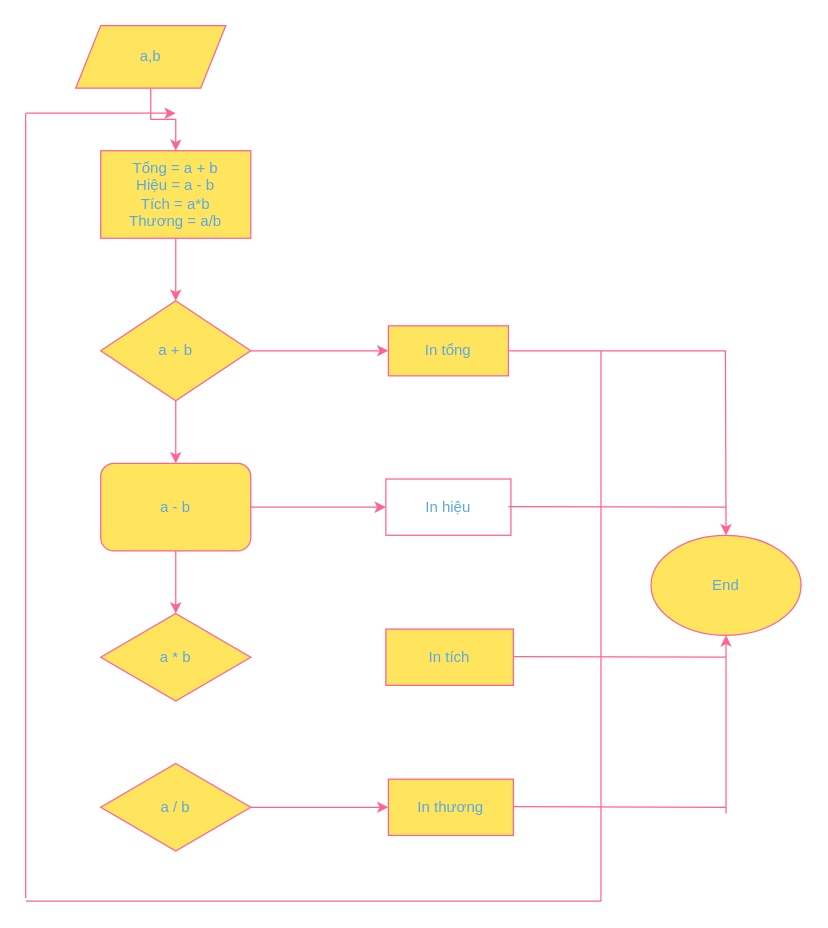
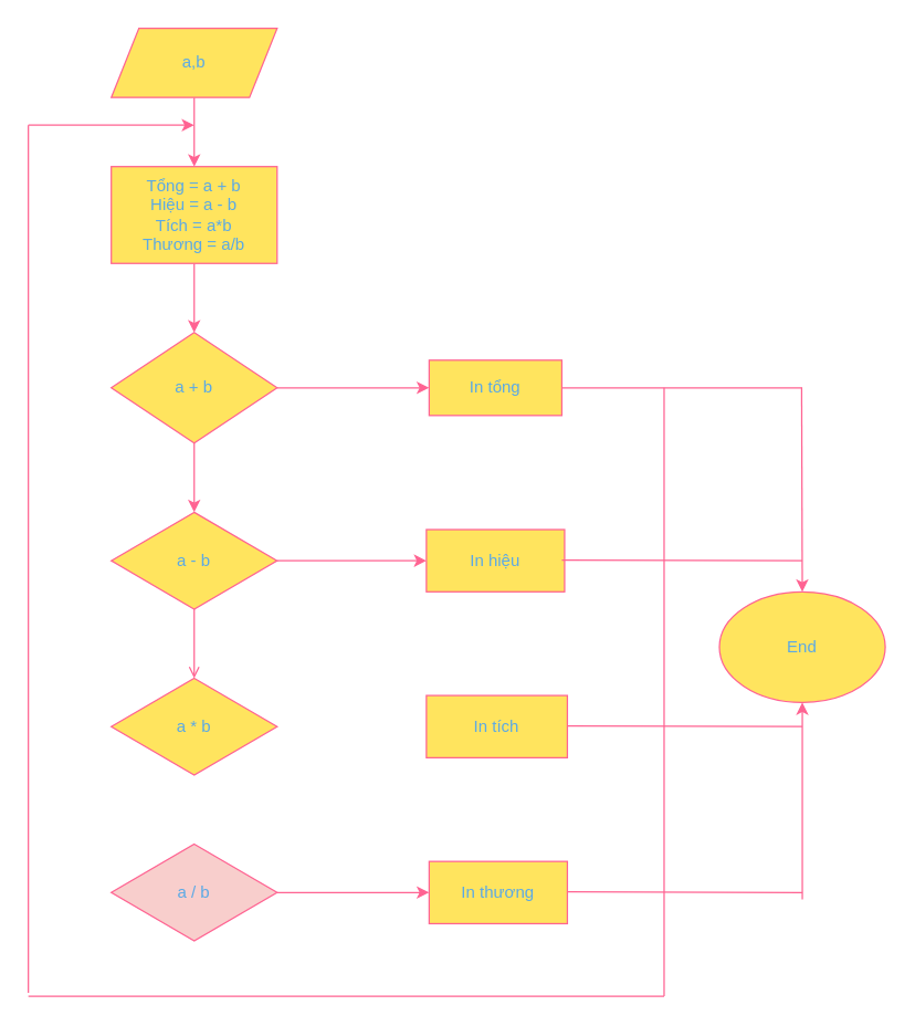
  <mxCell id="0" />
  <mxCell id="1" parent="0" />
  <mxCell id="2" value="" style="edgeStyle=orthogonalEdgeStyle;rounded=0;orthogonalLoop=1;jettySize=auto;html=1;labelBackgroundColor=none;strokeColor=#FF6392;fontColor=default;" parent="1" source="3" target="5" edge="1"><mxGeometry relative="1" as="geometry" /></mxCell>
- <mxCell id="3" value="a,b" style="shape=parallelogram;perimeter=parallelogramPerimeter;whiteSpace=wrap;html=1;fixedSize=1;labelBackgroundColor=none;fillColor=#FFE45E;strokeColor=#FF6392;fontColor=#5AA9E6;" parent="1" vertex="1"><mxGeometry x="60" y="20" width="120" height="50" as="geometry" /></mxCell>
+ <mxCell id="3" value="a,b" style="shape=parallelogram;perimeter=parallelogramPerimeter;whiteSpace=wrap;html=1;fixedSize=1;labelBackgroundColor=none;fillColor=#FFE45E;strokeColor=#FF6392;fontColor=#5AA9E6;" parent="1" vertex="1"><mxGeometry x="80" y="20" width="120" height="50" as="geometry" /></mxCell>
  <mxCell id="4" value="" style="edgeStyle=orthogonalEdgeStyle;rounded=0;orthogonalLoop=1;jettySize=auto;html=1;labelBackgroundColor=none;strokeColor=#FF6392;fontColor=default;" parent="1" source="5" target="8" edge="1"><mxGeometry relative="1" as="geometry" /></mxCell>
  <mxCell id="5" value="Tổng = a + b&lt;br&gt;Hiệu = a - b&lt;br&gt;Tích = a*b&lt;br&gt;Thương = a/b" style="rounded=0;whiteSpace=wrap;html=1;labelBackgroundColor=none;fillColor=#FFE45E;strokeColor=#FF6392;fontColor=#5AA9E6;" parent="1" vertex="1"><mxGeometry x="80" y="120" width="120" height="70" as="geometry" /></mxCell>
  <mxCell id="6" value="" style="edgeStyle=orthogonalEdgeStyle;rounded=0;orthogonalLoop=1;jettySize=auto;html=1;labelBackgroundColor=none;strokeColor=#FF6392;fontColor=default;" parent="1" source="8" target="9" edge="1"><mxGeometry relative="1" as="geometry" /></mxCell>
  <mxCell id="7" value="" style="edgeStyle=orthogonalEdgeStyle;rounded=0;orthogonalLoop=1;jettySize=auto;html=1;labelBackgroundColor=none;strokeColor=#FF6392;fontColor=default;" parent="1" source="8" target="12" edge="1"><mxGeometry relative="1" as="geometry" /></mxCell>
  <mxCell id="8" value="a + b" style="rhombus;whiteSpace=wrap;html=1;labelBackgroundColor=none;fillColor=#FFE45E;strokeColor=#FF6392;fontColor=#5AA9E6;" parent="1" vertex="1"><mxGeometry x="80" y="240" width="120" height="80" as="geometry" /></mxCell>
  <mxCell id="9" value="In tổng" style="rounded=0;whiteSpace=wrap;html=1;labelBackgroundColor=none;fillColor=#FFE45E;strokeColor=#FF6392;fontColor=#5AA9E6;" parent="1" vertex="1"><mxGeometry x="310" y="260" width="96" height="40" as="geometry" /></mxCell>
  <mxCell id="10" value="" style="edgeStyle=orthogonalEdgeStyle;rounded=0;orthogonalLoop=1;jettySize=auto;html=1;labelBackgroundColor=none;strokeColor=#FF6392;fontColor=default;" parent="1" source="12" target="13" edge="1"><mxGeometry relative="1" as="geometry" /></mxCell>
- <mxCell id="11" value="" style="edgeStyle=orthogonalEdgeStyle;rounded=0;orthogonalLoop=1;jettySize=auto;html=1;labelBackgroundColor=none;strokeColor=#FF6392;fontColor=default;" parent="1" source="12" target="14" edge="1"><mxGeometry relative="1" as="geometry" /></mxCell>
- <mxCell id="12" value="a - b" style="whiteSpace=wrap;html=1;labelBackgroundColor=none;fillColor=#FFE45E;strokeColor=#FF6392;fontColor=#5AA9E6;rounded=1;" parent="1" vertex="1"><mxGeometry x="80" y="370" width="120" height="70" as="geometry" /></mxCell>
- <mxCell id="13" value="In hiệu" style="rounded=0;whiteSpace=wrap;html=1;labelBackgroundColor=none;fillColor=#ffffff;strokeColor=#FF6392;fontColor=#5AA9E6;" parent="1" vertex="1"><mxGeometry x="308" y="382.5" width="100" height="45" as="geometry" /></mxCell>
+ <mxCell id="11" value="" style="edgeStyle=orthogonalEdgeStyle;rounded=0;orthogonalLoop=1;jettySize=auto;html=1;labelBackgroundColor=none;strokeColor=#FF6392;fontColor=default;endArrow=open;" parent="1" source="12" target="14" edge="1"><mxGeometry relative="1" as="geometry" /></mxCell>
+ <mxCell id="12" value="a - b" style="rhombus;whiteSpace=wrap;html=1;labelBackgroundColor=none;fillColor=#FFE45E;strokeColor=#FF6392;fontColor=#5AA9E6;" parent="1" vertex="1"><mxGeometry x="80" y="370" width="120" height="70" as="geometry" /></mxCell>
+ <mxCell id="13" value="In hiệu" style="rounded=0;whiteSpace=wrap;html=1;labelBackgroundColor=none;fillColor=#FFE45E;strokeColor=#FF6392;fontColor=#5AA9E6;" parent="1" vertex="1"><mxGeometry x="308" y="382.5" width="100" height="45" as="geometry" /></mxCell>
  <mxCell id="14" value="a * b" style="rhombus;whiteSpace=wrap;html=1;labelBackgroundColor=none;fillColor=#FFE45E;strokeColor=#FF6392;fontColor=#5AA9E6;" parent="1" vertex="1"><mxGeometry x="80" y="490" width="120" height="70" as="geometry" /></mxCell>
  <mxCell id="15" value="In tích" style="rounded=0;whiteSpace=wrap;html=1;labelBackgroundColor=none;fillColor=#FFE45E;strokeColor=#FF6392;fontColor=#5AA9E6;" parent="1" vertex="1"><mxGeometry x="308" y="502.5" width="102" height="45" as="geometry" /></mxCell>
  <mxCell id="16" value="" style="edgeStyle=orthogonalEdgeStyle;rounded=0;orthogonalLoop=1;jettySize=auto;html=1;labelBackgroundColor=none;strokeColor=#FF6392;fontColor=default;" parent="1" source="17" target="18" edge="1"><mxGeometry relative="1" as="geometry" /></mxCell>
- <mxCell id="17" value="a / b" style="rhombus;whiteSpace=wrap;html=1;labelBackgroundColor=none;fillColor=#FFE45E;strokeColor=#FF6392;fontColor=#5AA9E6;" parent="1" vertex="1"><mxGeometry x="80" y="610" width="120" height="70" as="geometry" /></mxCell>
+ <mxCell id="17" value="a / b" style="rhombus;whiteSpace=wrap;html=1;labelBackgroundColor=none;fillColor=#f8cecc;strokeColor=#FF6392;fontColor=#5AA9E6;" parent="1" vertex="1"><mxGeometry x="80" y="610" width="120" height="70" as="geometry" /></mxCell>
  <mxCell id="18" value="In thương" style="rounded=0;whiteSpace=wrap;html=1;labelBackgroundColor=none;fillColor=#FFE45E;strokeColor=#FF6392;fontColor=#5AA9E6;" parent="1" vertex="1"><mxGeometry x="310" y="622.5" width="100" height="45" as="geometry" /></mxCell>
  <mxCell id="19" value="End" style="ellipse;whiteSpace=wrap;html=1;labelBackgroundColor=none;fillColor=#FFE45E;strokeColor=#FF6392;fontColor=#5AA9E6;" parent="1" vertex="1"><mxGeometry x="520" y="427.5" width="120" height="80" as="geometry" /></mxCell>
  <mxCell id="20" value="" style="endArrow=none;html=1;rounded=0;labelBackgroundColor=none;strokeColor=#FF6392;fontColor=default;" parent="1" edge="1"><mxGeometry width="50" height="50" relative="1" as="geometry"><mxPoint x="406" y="280" as="sourcePoint" /><mxPoint x="580" y="280" as="targetPoint" /></mxGeometry></mxCell>
  <mxCell id="21" value="" style="endArrow=classic;html=1;rounded=0;entryX=0.5;entryY=0;entryDx=0;entryDy=0;labelBackgroundColor=none;strokeColor=#FF6392;fontColor=default;" parent="1" target="19" edge="1"><mxGeometry width="50" height="50" relative="1" as="geometry"><mxPoint x="579.5" y="280" as="sourcePoint" /><mxPoint x="579.5" y="360" as="targetPoint" /></mxGeometry></mxCell>
  <mxCell id="22" value="" style="endArrow=none;html=1;rounded=0;labelBackgroundColor=none;strokeColor=#FF6392;fontColor=default;" parent="1" edge="1"><mxGeometry width="50" height="50" relative="1" as="geometry"><mxPoint x="410" y="644.5" as="sourcePoint" /><mxPoint x="580" y="645" as="targetPoint" /></mxGeometry></mxCell>
  <mxCell id="23" value="" style="endArrow=classic;html=1;rounded=0;entryX=0.5;entryY=1;entryDx=0;entryDy=0;labelBackgroundColor=none;strokeColor=#FF6392;fontColor=default;" parent="1" target="19" edge="1"><mxGeometry width="50" height="50" relative="1" as="geometry"><mxPoint x="580" y="650" as="sourcePoint" /><mxPoint x="579.5" y="570" as="targetPoint" /></mxGeometry></mxCell>
  <mxCell id="24" value="" style="endArrow=none;html=1;rounded=0;labelBackgroundColor=none;strokeColor=#FF6392;fontColor=default;" parent="1" edge="1"><mxGeometry width="50" height="50" relative="1" as="geometry"><mxPoint x="410" y="524.5" as="sourcePoint" /><mxPoint x="580" y="525" as="targetPoint" /></mxGeometry></mxCell>
  <mxCell id="25" value="" style="endArrow=none;html=1;rounded=0;labelBackgroundColor=none;strokeColor=#FF6392;fontColor=default;" parent="1" edge="1"><mxGeometry width="50" height="50" relative="1" as="geometry"><mxPoint x="406" y="404.5" as="sourcePoint" /><mxPoint x="580" y="405" as="targetPoint" /></mxGeometry></mxCell>
  <mxCell id="26" value="" style="endArrow=none;html=1;rounded=0;labelBackgroundColor=none;strokeColor=#FF6392;fontColor=default;" parent="1" edge="1"><mxGeometry width="50" height="50" relative="1" as="geometry"><mxPoint x="480" y="720" as="sourcePoint" /><mxPoint x="480" y="280" as="targetPoint" /></mxGeometry></mxCell>
  <mxCell id="27" value="" style="endArrow=none;html=1;rounded=0;labelBackgroundColor=none;strokeColor=#FF6392;fontColor=default;" parent="1" edge="1"><mxGeometry width="50" height="50" relative="1" as="geometry"><mxPoint x="20" y="720" as="sourcePoint" /><mxPoint x="480" y="720" as="targetPoint" /></mxGeometry></mxCell>
  <mxCell id="28" value="" style="endArrow=none;html=1;rounded=0;labelBackgroundColor=none;strokeColor=#FF6392;fontColor=default;" parent="1" edge="1"><mxGeometry width="50" height="50" relative="1" as="geometry"><mxPoint x="20" y="717.5" as="sourcePoint" /><mxPoint x="20" y="90" as="targetPoint" /></mxGeometry></mxCell>
  <mxCell id="29" value="" style="endArrow=classic;html=1;rounded=0;labelBackgroundColor=none;strokeColor=#FF6392;fontColor=default;" parent="1" edge="1"><mxGeometry width="50" height="50" relative="1" as="geometry"><mxPoint x="20" y="90" as="sourcePoint" /><mxPoint x="140" y="90" as="targetPoint" /></mxGeometry></mxCell>
